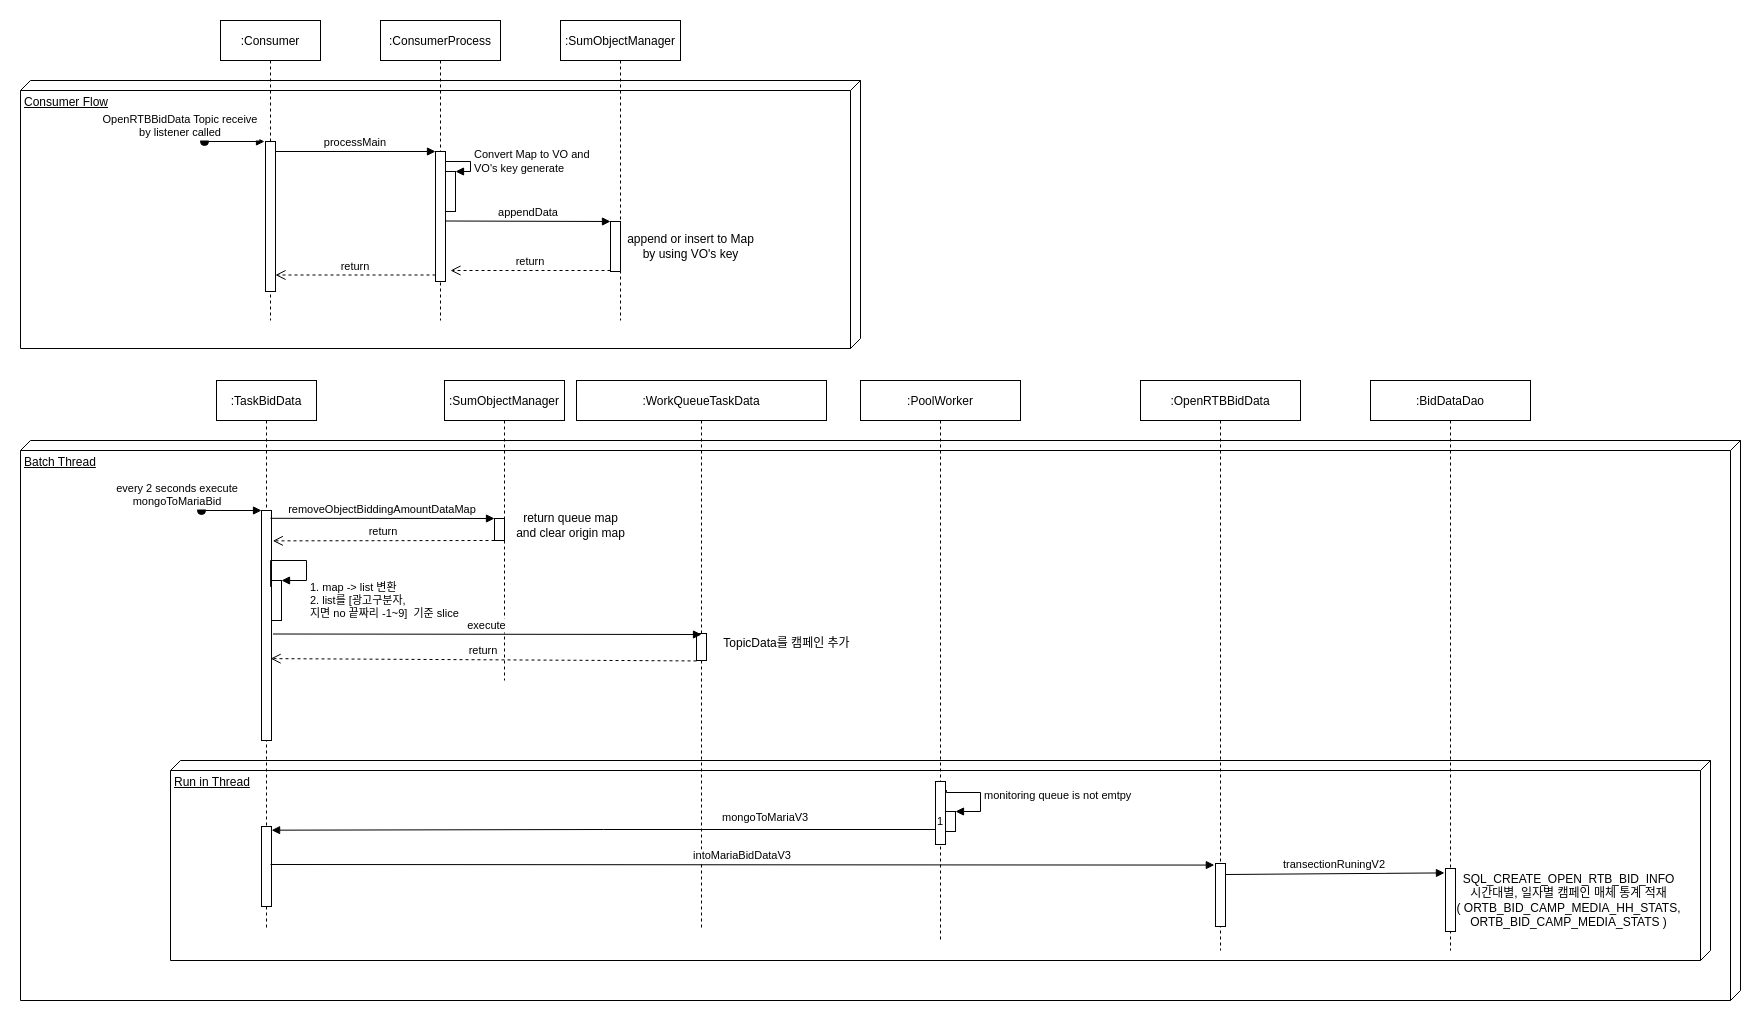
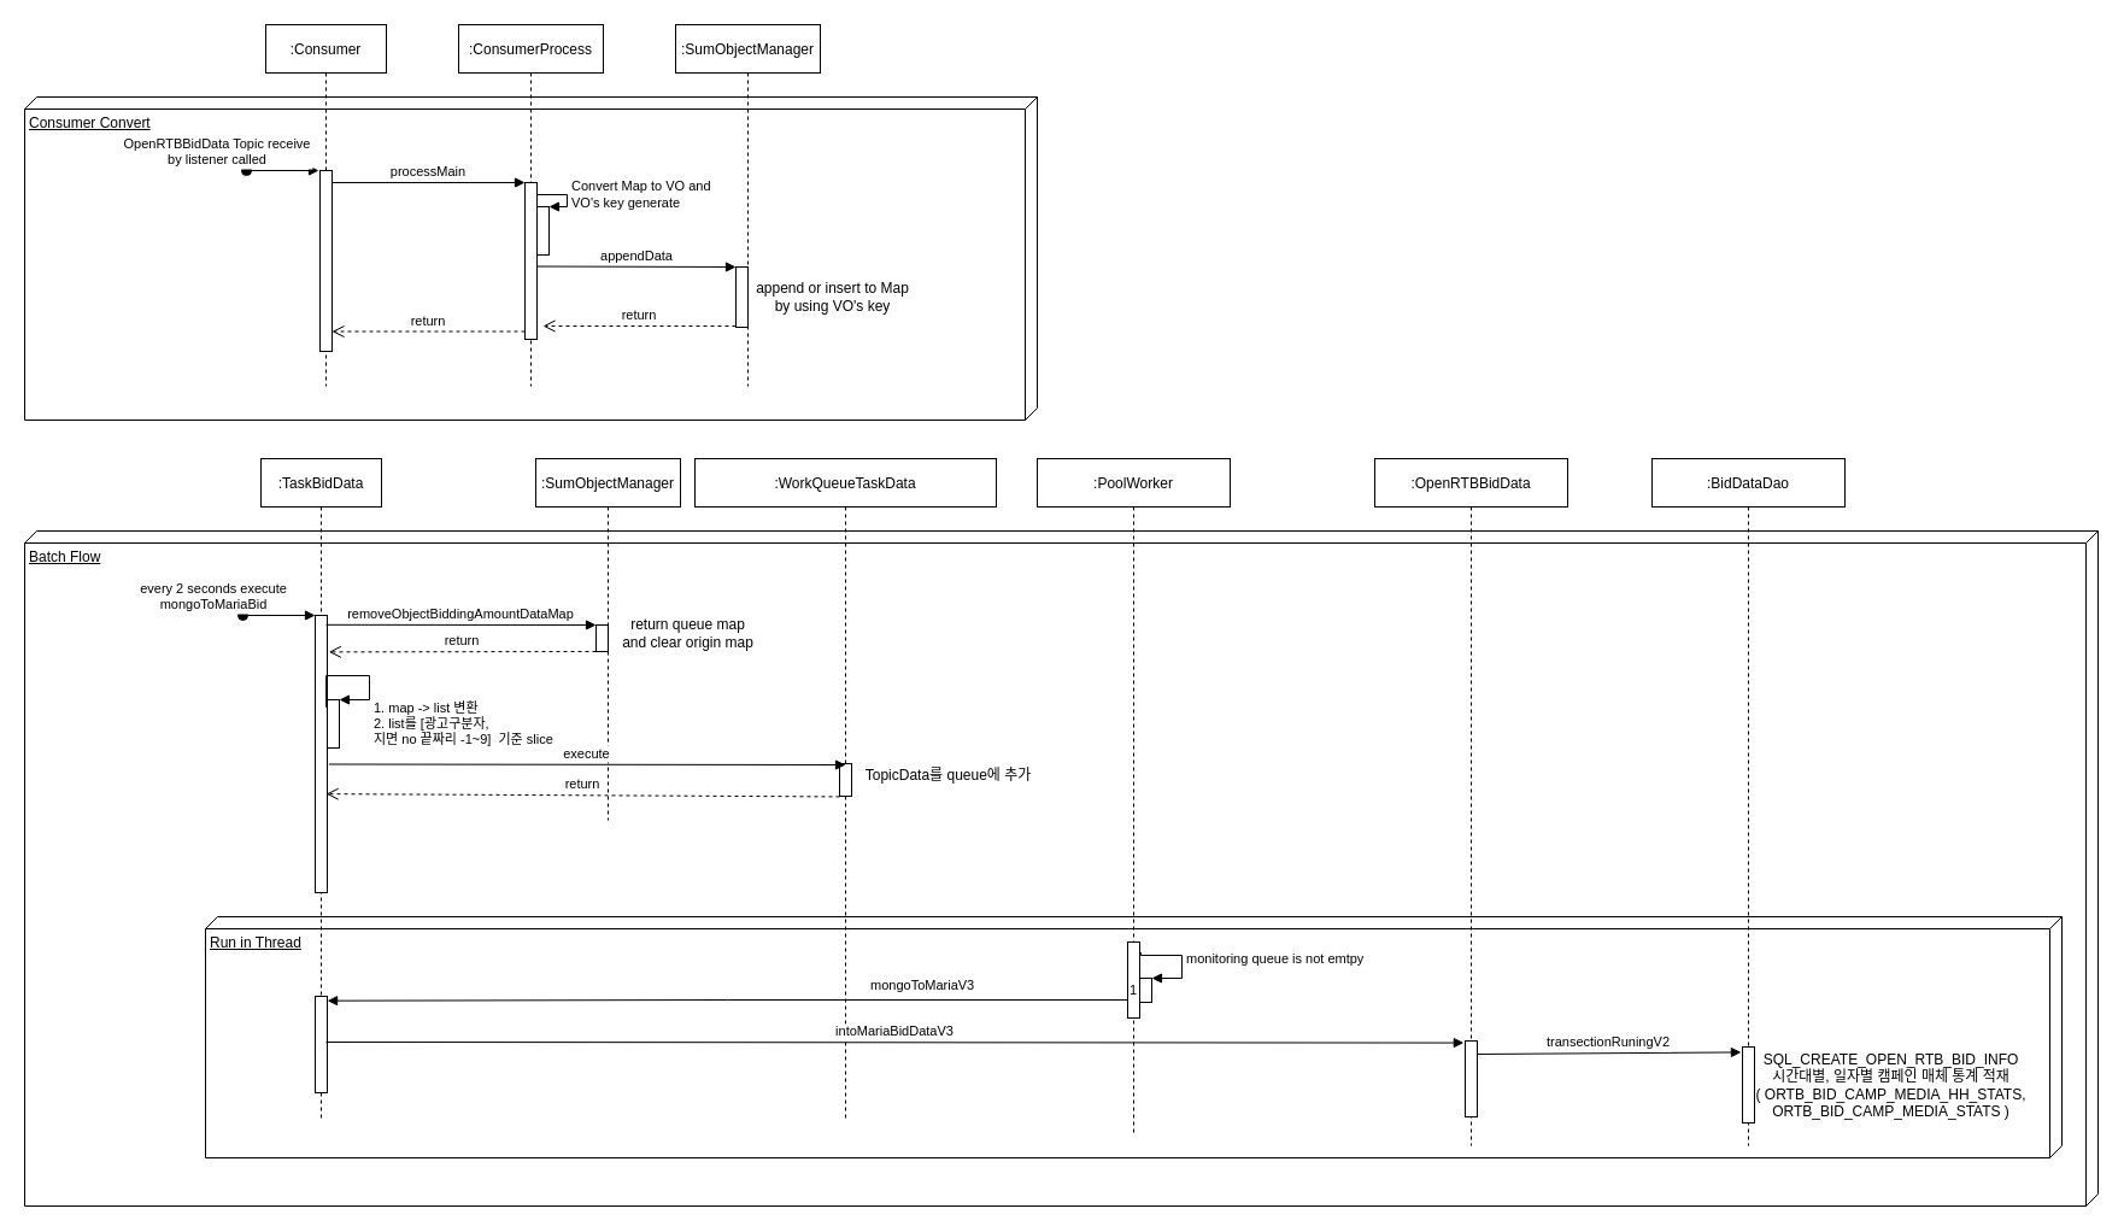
  <mxCell id="0" />
  <mxCell id="1" parent="0" />
- <mxCell id="2" value="Batch Thread" style="verticalAlign=top;align=left;spacingTop=8;spacingLeft=2;spacingRight=12;shape=cube;size=10;direction=south;fontStyle=4;html=1;" vertex="1" parent="1"><mxGeometry x="20" y="440" width="1720" height="560" as="geometry" /></mxCell>
+ <mxCell id="2" value="Batch Flow" style="verticalAlign=top;align=left;spacingTop=8;spacingLeft=2;spacingRight=12;shape=cube;size=10;direction=south;fontStyle=4;html=1;" vertex="1" parent="1"><mxGeometry x="20" y="440" width="1720" height="560" as="geometry" /></mxCell>
  <mxCell id="3" value="Run in Thread" style="verticalAlign=top;align=left;spacingTop=8;spacingLeft=2;spacingRight=12;shape=cube;size=10;direction=south;fontStyle=4;html=1;" vertex="1" parent="1"><mxGeometry x="170" y="760" width="1540" height="200" as="geometry" /></mxCell>
- <mxCell id="4" value="Consumer Flow" style="verticalAlign=top;align=left;spacingTop=8;spacingLeft=2;spacingRight=12;shape=cube;size=10;direction=south;fontStyle=4;html=1;" parent="1" vertex="1"><mxGeometry x="20" y="80" width="840" height="268" as="geometry" /></mxCell>
+ <mxCell id="4" value="Consumer Convert" style="verticalAlign=top;align=left;spacingTop=8;spacingLeft=2;spacingRight=12;shape=cube;size=10;direction=south;fontStyle=4;html=1;" parent="1" vertex="1"><mxGeometry x="20" y="80" width="840" height="268" as="geometry" /></mxCell>
  <mxCell id="5" value=":Consumer" style="shape=umlLifeline;perimeter=lifelinePerimeter;container=1;collapsible=0;recursiveResize=0;rounded=0;shadow=0;strokeWidth=1;" parent="1" vertex="1"><mxGeometry x="220" y="20" width="100" height="300" as="geometry" /></mxCell>
  <mxCell id="6" value="" style="points=[];perimeter=orthogonalPerimeter;rounded=0;shadow=0;strokeWidth=1;" parent="5" vertex="1"><mxGeometry x="45" y="121" width="10" height="150" as="geometry" /></mxCell>
  <mxCell id="7" value="OpenRTBBidData Topic receive&#10;by listener called" style="verticalAlign=bottom;startArrow=oval;endArrow=block;startSize=8;shadow=0;strokeWidth=1;" parent="5" edge="1"><mxGeometry x="-1" y="-24" relative="1" as="geometry"><mxPoint x="-16" y="121" as="sourcePoint" /><mxPoint x="44" y="121" as="targetPoint" /><mxPoint x="-24" y="-24" as="offset" /></mxGeometry></mxCell>
  <mxCell id="8" value=":ConsumerProcess" style="shape=umlLifeline;perimeter=lifelinePerimeter;container=1;collapsible=0;recursiveResize=0;rounded=0;shadow=0;strokeWidth=1;" parent="1" vertex="1"><mxGeometry x="380" y="20" width="120" height="300" as="geometry" /></mxCell>
  <mxCell id="9" value="" style="points=[];perimeter=orthogonalPerimeter;rounded=0;shadow=0;strokeWidth=1;" parent="8" vertex="1"><mxGeometry x="55" y="131" width="10" height="130" as="geometry" /></mxCell>
  <mxCell id="10" value="" style="html=1;points=[];perimeter=orthogonalPerimeter;" parent="8" vertex="1"><mxGeometry x="65" y="151" width="10" height="40" as="geometry" /></mxCell>
  <mxCell id="11" value="Convert Map to VO and&lt;br&gt;VO's key generate" style="edgeStyle=orthogonalEdgeStyle;html=1;align=left;spacingLeft=2;endArrow=block;rounded=0;entryX=1;entryY=0;" parent="8" target="10" edge="1"><mxGeometry relative="1" as="geometry"><mxPoint x="65" y="141" as="sourcePoint" /><Array as="points"><mxPoint x="90" y="141" /></Array></mxGeometry></mxCell>
  <mxCell id="12" value="return" style="verticalAlign=bottom;endArrow=open;dashed=1;endSize=8;exitX=0;exitY=0.95;shadow=0;strokeWidth=1;" parent="1" source="9" target="6" edge="1"><mxGeometry relative="1" as="geometry"><mxPoint x="375" y="227" as="targetPoint" /></mxGeometry></mxCell>
  <mxCell id="13" value="processMain" style="verticalAlign=bottom;endArrow=block;entryX=0;entryY=0;shadow=0;strokeWidth=1;" parent="1" source="6" target="9" edge="1"><mxGeometry relative="1" as="geometry"><mxPoint x="375" y="151" as="sourcePoint" /></mxGeometry></mxCell>
  <mxCell id="14" value=":SumObjectManager" style="shape=umlLifeline;perimeter=lifelinePerimeter;container=1;collapsible=0;recursiveResize=0;rounded=0;shadow=0;strokeWidth=1;" parent="1" vertex="1"><mxGeometry x="560" y="20" width="120" height="300" as="geometry" /></mxCell>
  <mxCell id="15" value="" style="points=[];perimeter=orthogonalPerimeter;rounded=0;shadow=0;strokeWidth=1;" parent="14" vertex="1"><mxGeometry x="50" y="201" width="10" height="50" as="geometry" /></mxCell>
  <mxCell id="16" value="appendData" style="verticalAlign=bottom;endArrow=block;shadow=0;strokeWidth=1;" parent="14" edge="1"><mxGeometry relative="1" as="geometry"><mxPoint x="-115" y="200.5" as="sourcePoint" /><mxPoint x="50" y="201" as="targetPoint" /></mxGeometry></mxCell>
  <mxCell id="17" value="return" style="verticalAlign=bottom;endArrow=open;dashed=1;endSize=8;exitX=0;exitY=0.95;shadow=0;strokeWidth=1;" parent="14" edge="1"><mxGeometry relative="1" as="geometry"><mxPoint x="-110" y="250.0" as="targetPoint" /><mxPoint x="50" y="250.0" as="sourcePoint" /></mxGeometry></mxCell>
  <mxCell id="18" value="append or insert to Map&lt;br&gt;by using VO's key" style="text;html=1;align=center;verticalAlign=middle;resizable=0;points=[];autosize=1;strokeColor=none;fillColor=none;" parent="1" vertex="1"><mxGeometry x="620" y="231" width="140" height="30" as="geometry" /></mxCell>
  <mxCell id="19" value=":TaskBidData" style="shape=umlLifeline;perimeter=lifelinePerimeter;container=1;collapsible=0;recursiveResize=0;rounded=0;shadow=0;strokeWidth=1;" parent="1" vertex="1"><mxGeometry x="216" y="380" width="100" height="550" as="geometry" /></mxCell>
  <mxCell id="20" value="" style="points=[];perimeter=orthogonalPerimeter;rounded=0;shadow=0;strokeWidth=1;" parent="19" vertex="1"><mxGeometry x="45" y="130" width="10" height="230" as="geometry" /></mxCell>
  <mxCell id="21" value="every 2 seconds execute&#10;mongoToMariaBid" style="verticalAlign=bottom;startArrow=oval;endArrow=block;startSize=8;shadow=0;strokeWidth=1;" parent="19" edge="1"><mxGeometry x="-1" y="-24" relative="1" as="geometry"><mxPoint x="-15" y="130" as="sourcePoint" /><mxPoint x="45" y="130" as="targetPoint" /><mxPoint x="-24" y="-24" as="offset" /></mxGeometry></mxCell>
  <mxCell id="22" value="" style="html=1;points=[];perimeter=orthogonalPerimeter;" parent="19" vertex="1"><mxGeometry x="55" y="200" width="10" height="40" as="geometry" /></mxCell>
  <mxCell id="23" value="1. map -&amp;gt; list 변환&lt;br&gt;2. list를 [광고구분자, &lt;br&gt;지면 no 끝짜리&amp;nbsp;-1~9]&amp;nbsp; 기준 slice&amp;nbsp;" style="edgeStyle=orthogonalEdgeStyle;html=1;align=left;spacingLeft=2;endArrow=block;rounded=0;entryX=1;entryY=0;exitX=0.914;exitY=0.332;exitDx=0;exitDy=0;exitPerimeter=0;" parent="19" source="20" target="22" edge="1"><mxGeometry x="0.531" y="20" relative="1" as="geometry"><mxPoint x="60" y="180" as="sourcePoint" /><Array as="points"><mxPoint x="90" y="180" /><mxPoint x="90" y="200" /></Array><mxPoint as="offset" /></mxGeometry></mxCell>
  <mxCell id="24" value="" style="html=1;points=[];perimeter=orthogonalPerimeter;" vertex="1" parent="19"><mxGeometry x="45" y="446" width="10" height="80" as="geometry" /></mxCell>
  <mxCell id="25" value=":SumObjectManager" style="shape=umlLifeline;perimeter=lifelinePerimeter;container=1;collapsible=0;recursiveResize=0;rounded=0;shadow=0;strokeWidth=1;" parent="1" vertex="1"><mxGeometry x="444" y="380" width="120" height="300" as="geometry" /></mxCell>
  <mxCell id="26" value="" style="points=[];perimeter=orthogonalPerimeter;rounded=0;shadow=0;strokeWidth=1;" parent="25" vertex="1"><mxGeometry x="50" y="138" width="10" height="22" as="geometry" /></mxCell>
  <mxCell id="27" value="removeObjectBiddingAmountDataMap" style="verticalAlign=bottom;endArrow=block;shadow=0;strokeWidth=1;exitX=0.9;exitY=0.472;exitDx=0;exitDy=0;exitPerimeter=0;" parent="25" edge="1"><mxGeometry relative="1" as="geometry"><mxPoint x="-174" y="137.8" as="sourcePoint" /><mxPoint x="50" y="138" as="targetPoint" /></mxGeometry></mxCell>
  <mxCell id="28" value="return" style="verticalAlign=bottom;endArrow=open;dashed=1;endSize=8;exitX=0;exitY=0.95;shadow=0;strokeWidth=1;entryX=1.129;entryY=0.132;entryDx=0;entryDy=0;entryPerimeter=0;" parent="25" target="20" edge="1"><mxGeometry relative="1" as="geometry"><mxPoint x="-110" y="160.0" as="targetPoint" /><mxPoint x="50" y="160.0" as="sourcePoint" /></mxGeometry></mxCell>
  <mxCell id="29" value="return queue map &lt;br&gt;and clear origin map" style="text;html=1;align=center;verticalAlign=middle;resizable=0;points=[];autosize=1;strokeColor=none;fillColor=none;" parent="1" vertex="1"><mxGeometry x="510" y="510" width="120" height="30" as="geometry" /></mxCell>
  <mxCell id="30" value=":WorkQueueTaskData" style="shape=umlLifeline;perimeter=lifelinePerimeter;container=1;collapsible=0;recursiveResize=0;rounded=0;shadow=0;strokeWidth=1;" parent="1" vertex="1"><mxGeometry x="576" y="380" width="250" height="550" as="geometry" /></mxCell>
  <mxCell id="31" value="" style="points=[];perimeter=orthogonalPerimeter;rounded=0;shadow=0;strokeWidth=1;" parent="30" vertex="1"><mxGeometry x="120" y="253" width="10" height="27" as="geometry" /></mxCell>
- <mxCell id="32" value="TopicData를 캠페인 추가" style="text;html=1;align=center;verticalAlign=middle;resizable=0;points=[];autosize=1;strokeColor=none;fillColor=none;" parent="30" vertex="1"><mxGeometry x="130" y="253" width="160" height="20" as="geometry" /></mxCell>
+ <mxCell id="32" value="TopicData를 queue에 추가" style="text;html=1;align=center;verticalAlign=middle;resizable=0;points=[];autosize=1;strokeColor=none;fillColor=none;" parent="30" vertex="1"><mxGeometry x="130" y="253" width="160" height="20" as="geometry" /></mxCell>
  <mxCell id="33" value="execute" style="verticalAlign=bottom;endArrow=block;shadow=0;strokeWidth=1;exitX=1.143;exitY=0.537;exitDx=0;exitDy=0;exitPerimeter=0;entryX=0.5;entryY=0.037;entryDx=0;entryDy=0;entryPerimeter=0;" parent="1" source="20" target="31" edge="1"><mxGeometry relative="1" as="geometry"><mxPoint x="535" y="624.5" as="sourcePoint" /><mxPoint x="720" y="634" as="targetPoint" /></mxGeometry></mxCell>
  <mxCell id="34" value="return" style="verticalAlign=bottom;endArrow=open;dashed=1;endSize=8;shadow=0;strokeWidth=1;exitX=0;exitY=1.016;exitDx=0;exitDy=0;exitPerimeter=0;entryX=0.914;entryY=0.644;entryDx=0;entryDy=0;entryPerimeter=0;" parent="1" source="31" target="20" edge="1"><mxGeometry relative="1" as="geometry"><mxPoint x="540" y="674" as="targetPoint" /><mxPoint x="700" y="674" as="sourcePoint" /></mxGeometry></mxCell>
  <mxCell id="35" value=":PoolWorker" style="shape=umlLifeline;perimeter=lifelinePerimeter;container=1;collapsible=0;recursiveResize=0;rounded=0;shadow=0;strokeWidth=1;" parent="1" vertex="1"><mxGeometry x="860" y="380" width="160" height="560" as="geometry" /></mxCell>
  <mxCell id="36" value="" style="points=[];perimeter=orthogonalPerimeter;rounded=0;shadow=0;strokeWidth=1;" parent="35" vertex="1"><mxGeometry x="75" y="401" width="10" height="63" as="geometry" /></mxCell>
  <mxCell id="37" value="" style="html=1;points=[];perimeter=orthogonalPerimeter;" vertex="1" parent="35"><mxGeometry x="85" y="431" width="10" height="20" as="geometry" /></mxCell>
  <mxCell id="38" value="monitoring queue is not emtpy" style="edgeStyle=orthogonalEdgeStyle;html=1;align=left;spacingLeft=2;endArrow=block;rounded=0;entryX=1;entryY=0;exitX=1.086;exitY=0.135;exitDx=0;exitDy=0;exitPerimeter=0;" edge="1" target="37" parent="35" source="36"><mxGeometry relative="1" as="geometry"><mxPoint x="90" y="411" as="sourcePoint" /><Array as="points"><mxPoint x="120" y="412" /><mxPoint x="120" y="431" /></Array></mxGeometry></mxCell>
  <mxCell id="39" value="mongoToMariaV3" style="endArrow=block;endFill=1;html=1;edgeStyle=orthogonalEdgeStyle;align=left;verticalAlign=top;rounded=0;entryX=1.01;entryY=0.046;entryDx=0;entryDy=0;entryPerimeter=0;exitX=0.038;exitY=0.762;exitDx=0;exitDy=0;exitPerimeter=0;" edge="1" parent="1" source="36" target="24"><mxGeometry x="-0.352" y="-25" relative="1" as="geometry"><mxPoint x="390" y="804" as="sourcePoint" /><mxPoint x="550" y="804" as="targetPoint" /><mxPoint as="offset" /></mxGeometry></mxCell>
  <mxCell id="40" value="1" style="edgeLabel;resizable=0;html=1;align=left;verticalAlign=bottom;" connectable="0" vertex="1" parent="39"><mxGeometry x="-1" relative="1" as="geometry" /></mxCell>
  <mxCell id="41" value=":OpenRTBBidData" style="shape=umlLifeline;perimeter=lifelinePerimeter;container=1;collapsible=0;recursiveResize=0;rounded=0;shadow=0;strokeWidth=1;" vertex="1" parent="1"><mxGeometry x="1140" y="380" width="160" height="570" as="geometry" /></mxCell>
  <mxCell id="42" value="" style="points=[];perimeter=orthogonalPerimeter;rounded=0;shadow=0;strokeWidth=1;" vertex="1" parent="41"><mxGeometry x="75" y="483" width="10" height="63" as="geometry" /></mxCell>
  <mxCell id="43" value="intoMariaBidDataV3" style="verticalAlign=bottom;endArrow=block;shadow=0;strokeWidth=1;exitX=1.143;exitY=0.537;exitDx=0;exitDy=0;exitPerimeter=0;entryX=-0.117;entryY=0.025;entryDx=0;entryDy=0;entryPerimeter=0;" edge="1" parent="1" target="42"><mxGeometry relative="1" as="geometry"><mxPoint x="270" y="864" as="sourcePoint" /><mxPoint x="1160" y="864" as="targetPoint" /></mxGeometry></mxCell>
  <mxCell id="44" value=":BidDataDao" style="shape=umlLifeline;perimeter=lifelinePerimeter;container=1;collapsible=0;recursiveResize=0;rounded=0;shadow=0;strokeWidth=1;" vertex="1" parent="1"><mxGeometry x="1370" y="380" width="160" height="570" as="geometry" /></mxCell>
  <mxCell id="45" value="" style="points=[];perimeter=orthogonalPerimeter;rounded=0;shadow=0;strokeWidth=1;" vertex="1" parent="44"><mxGeometry x="75" y="488" width="10" height="63" as="geometry" /></mxCell>
  <mxCell id="46" value="transectionRuningV2" style="verticalAlign=bottom;endArrow=block;shadow=0;strokeWidth=1;exitX=1.143;exitY=0.537;exitDx=0;exitDy=0;exitPerimeter=0;entryX=-0.105;entryY=0.07;entryDx=0;entryDy=0;entryPerimeter=0;" edge="1" parent="44" target="45"><mxGeometry relative="1" as="geometry"><mxPoint x="-145" y="494" as="sourcePoint" /><mxPoint x="70" y="494" as="targetPoint" /></mxGeometry></mxCell>
  <mxCell id="47" value="SQL_CREATE_OPEN_RTB_BID_INFO&lt;br&gt;시간대별, 일자별 캠페인 매체 통계 적재&lt;br&gt;( ORTB_BID_CAMP_MEDIA_HH_STATS,&lt;br&gt;ORTB_BID_CAMP_MEDIA_STATS )" style="text;html=1;align=center;verticalAlign=middle;resizable=0;points=[];autosize=1;strokeColor=none;fillColor=none;" vertex="1" parent="1"><mxGeometry x="1448" y="870" width="240" height="60" as="geometry" /></mxCell>
